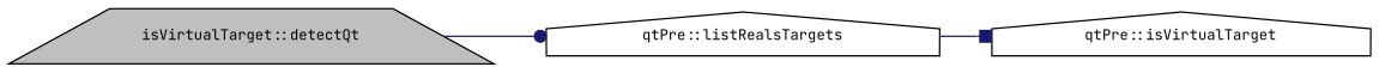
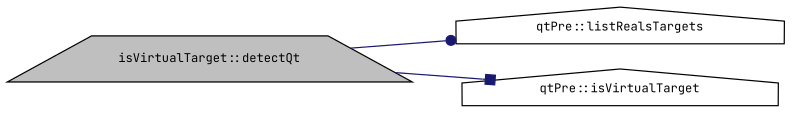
  digraph {
    fontname="JetBrains Mono"
    rankdir=LR
    node [color=black fillcolor=white fontname="JetBrains Mono" fontsize=10 shape=house style=filled]
    edge [color=midnightblue fontname="JetBrains Mono" fontsize=10 labelfontname=Helvetica labelfontsize=10 style=solid]
    n1 [fillcolor=grey75 fontcolor=black height=0.2 label="isVirtualTarget::detectQt" shape=trapezium width=0.4]
    n2 [height=0.2 label="qtPre::listRealsTargets" width=0.4]
    n3 [height=0.2 label="qtPre::isVirtualTarget" width=0.4]
    n1 -> n2 [arrowhead=dot]
-   n2 -> n3 [arrowhead=box]
+   n1 -> n3 [arrowhead=box]
  }
